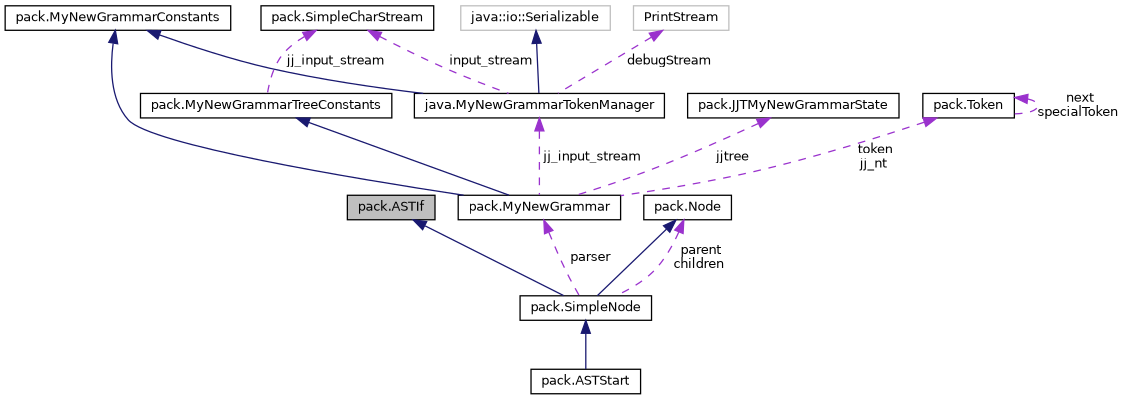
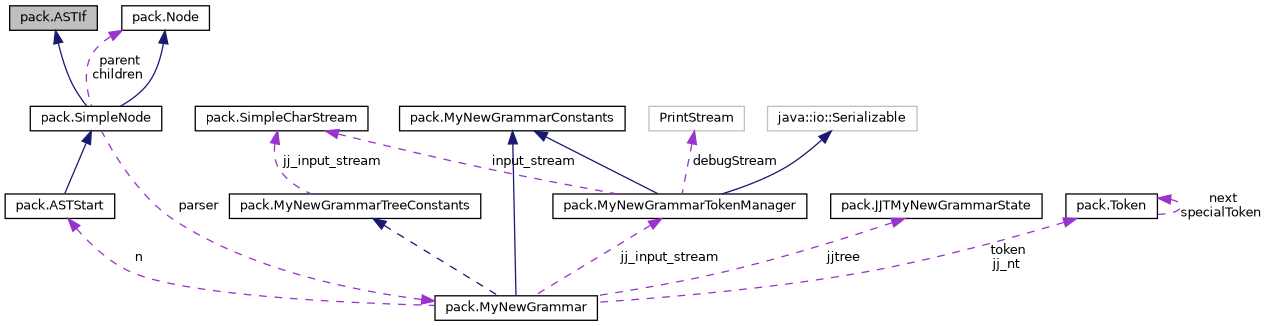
  digraph {
    rankdir=TB
    node [color=black fillcolor=white fontname=Helvetica fontsize=10 shape=record style=filled]
    edge [color=darkorchid3 dir=back fontname=Helvetica fontsize=10 labelfontname=Helvetica labelfontsize=10 style=dashed]
    n1 [fillcolor=grey75 fontcolor=black height=0.2 label="pack.ASTIf" width=0.4]
    n2 [height=0.2 label="pack.SimpleNode" width=0.4]
    n3 [height=0.2 label="pack.ASTStart" width=0.4]
    n4 [height=0.2 label="pack.MyNewGrammar" width=0.4]
    n5 [height=0.2 label="pack.Node" width=0.4]
    n6 [height=0.2 label="pack.MyNewGrammarTreeConstants" width=0.4]
    n7 [height=0.2 label="pack.MyNewGrammarConstants" width=0.4]
-   n8 [height=0.2 label="java.MyNewGrammarTokenManager" width=0.4]
+   n8 [height=0.2 label="pack.MyNewGrammarTokenManager" width=0.4]
    n9 [height=0.2 label="pack.SimpleCharStream" width=0.4]
    n10 [color=grey75 height=0.2 label=PrintStream width=0.4]
    n11 [height=0.2 label="pack.JJTMyNewGrammarState" width=0.4]
    n12 [height=0.2 label="pack.Token" width=0.4]
    n13 [color=grey75 height=0.2 label="java::io::Serializable" width=0.4]
    n1 -> n2 [color=midnightblue style=solid]
    n2 -> n3 [color=midnightblue style=solid]
+   n3 -> n4 [label=" n"]
    n4 -> n2 [label=" parser"]
    n5 -> n2 [color=midnightblue style=solid]
    n5 -> n2 [label=" parent\nchildren"]
-   n6 -> n4 [color=midnightblue style=solid]
+   n6 -> n4 [color=midnightblue]
    n7 -> n4 [color=midnightblue style=solid]
    n7 -> n8 [color=midnightblue style=solid]
    n8 -> n4 [label=" jj_input_stream"]
    n9 -> n6 [label=" jj_input_stream"]
    n9 -> n8 [label=" input_stream"]
    n10 -> n8 [label=" debugStream"]
    n11 -> n4 [label=" jjtree"]
    n12 -> n4 [label=" token\njj_nt"]
    n12 -> n12 [label=" next\nspecialToken"]
    n13 -> n8 [color=midnightblue style=solid]
  }
